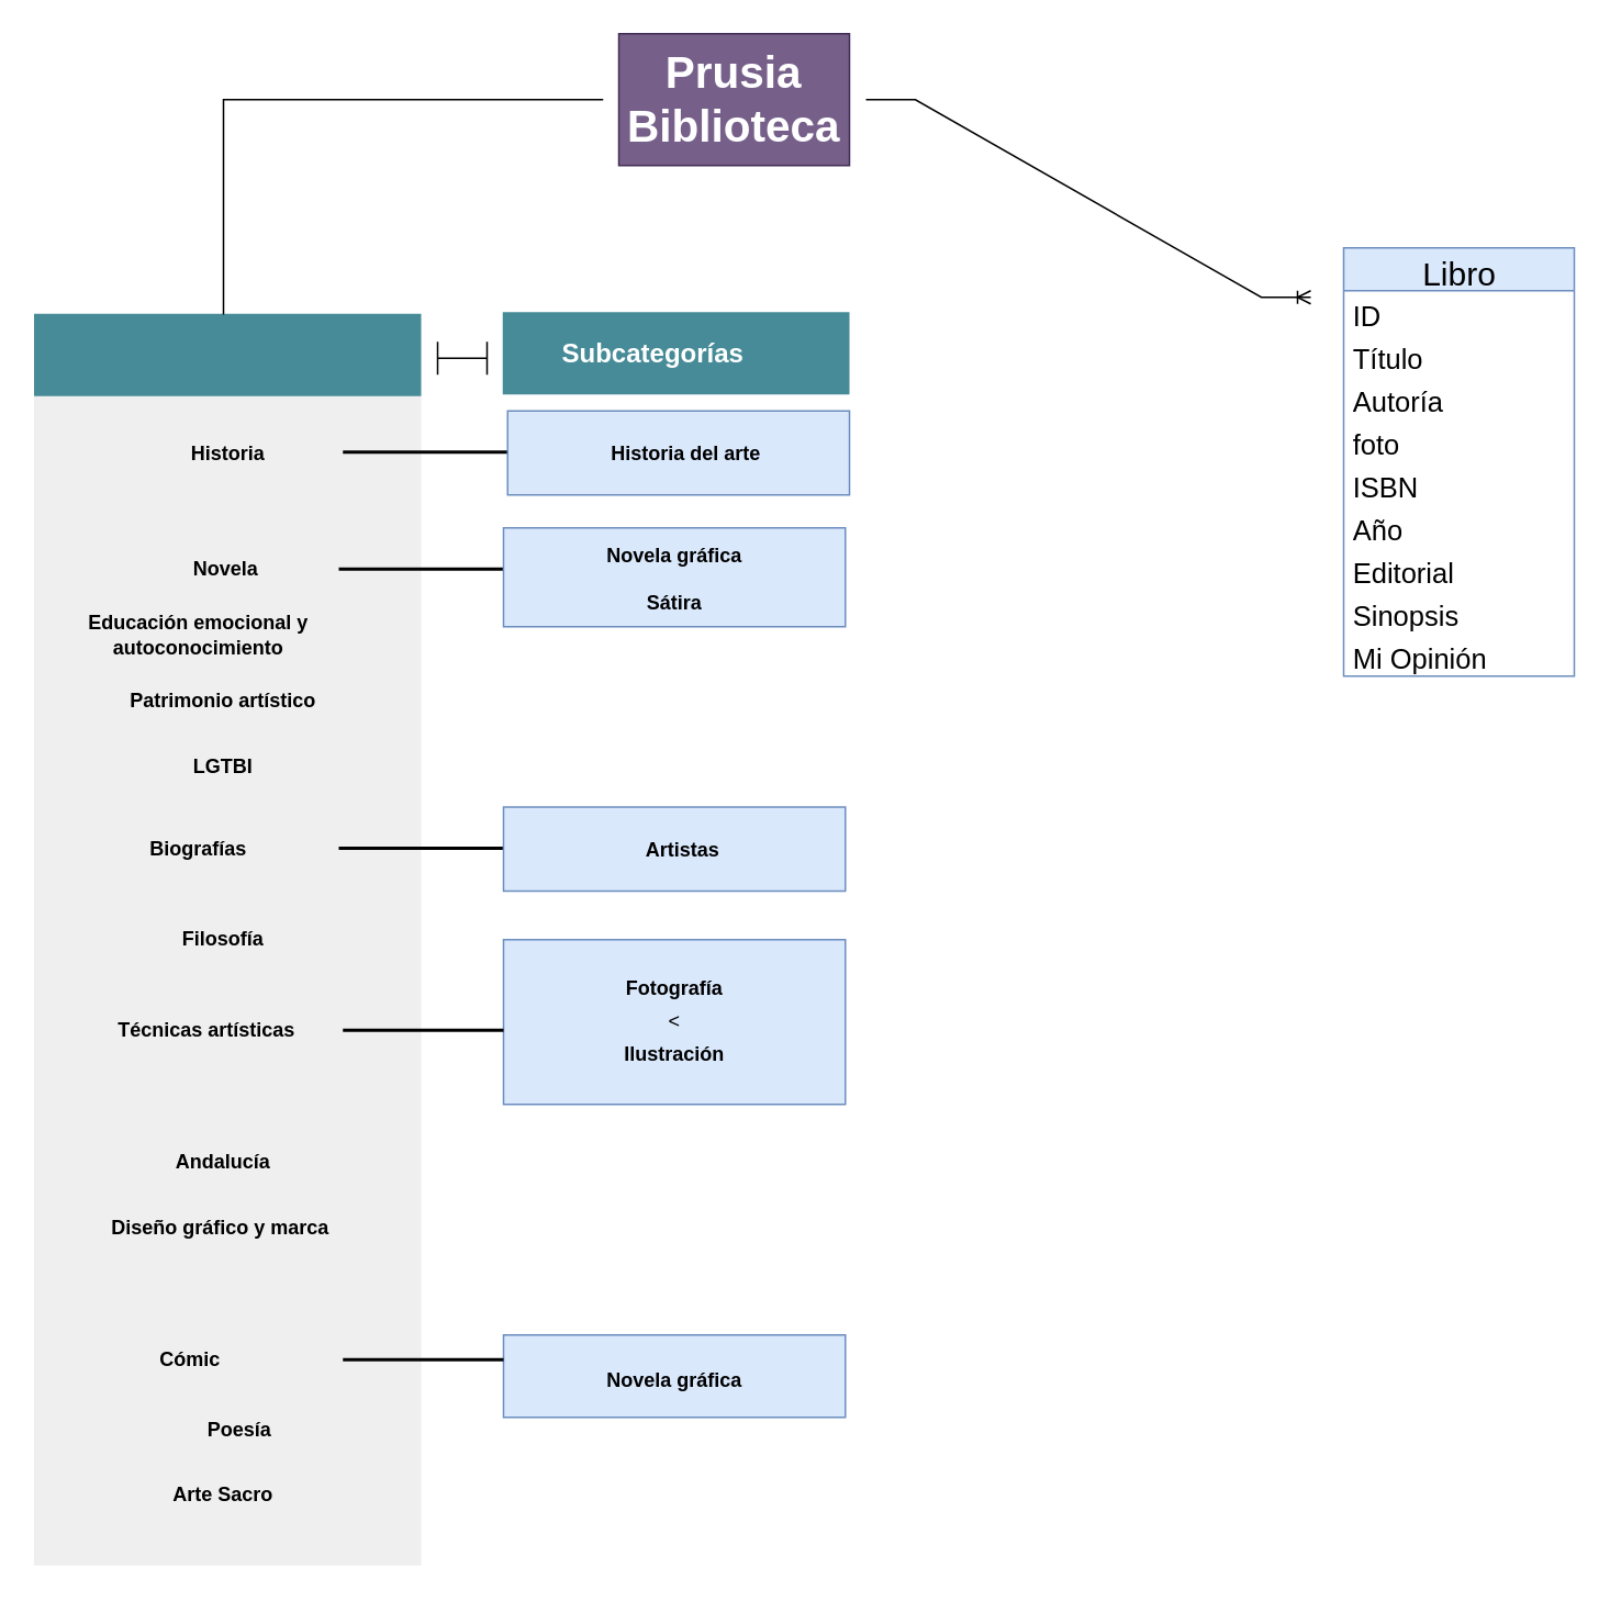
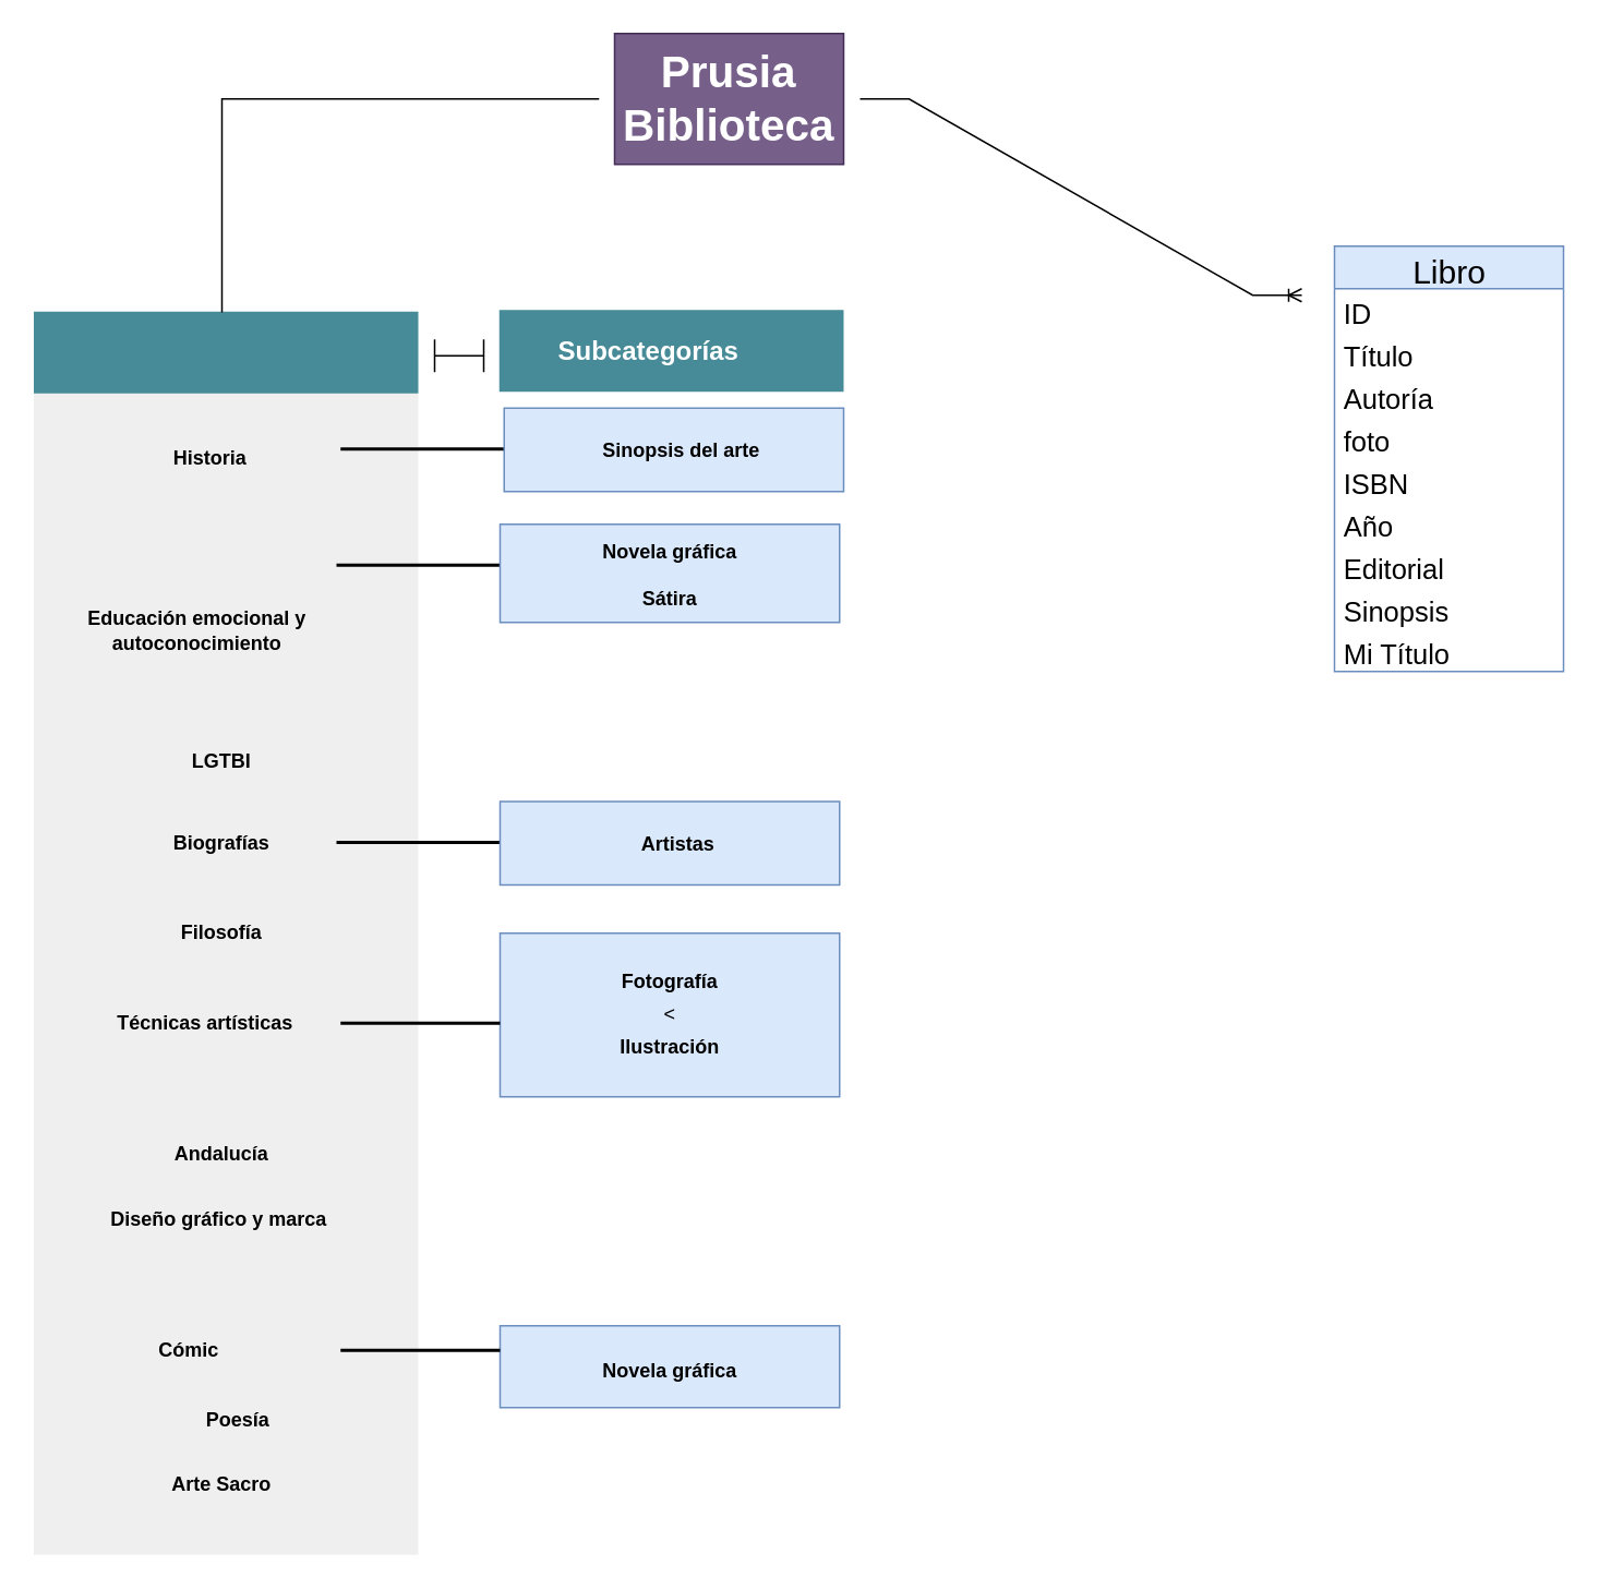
  <mxCell id="0" />
  <mxCell id="1" parent="0" />
  <mxCell id="2" value="&amp;lt;" style="rounded=0;whiteSpace=wrap;html=1;fillColor=#dae8fc;strokeColor=#6c8ebf;" parent="1" vertex="1"><mxGeometry x="305" y="570" width="207.5" height="100" as="geometry" /></mxCell>
  <mxCell id="3" value="" style="rounded=0;whiteSpace=wrap;html=1;fillColor=#EFEFF0;strokeColor=none;" parent="1" vertex="1"><mxGeometry x="20" y="240" width="235" height="710" as="geometry" /></mxCell>
  <mxCell id="4" value="&lt;b&gt;&lt;font style=&quot;font-size: 27px;&quot;&gt;Prusia Biblioteca&lt;/font&gt;&lt;/b&gt;" style="text;strokeColor=#432D57;align=center;fillColor=#76608a;html=1;verticalAlign=middle;whiteSpace=wrap;rounded=0;fontColor=#ffffff;" parent="1" vertex="1"><mxGeometry x="375" y="20" width="140" height="80" as="geometry" /></mxCell>
- <mxCell id="5" value="&lt;span style=&quot;&quot;&gt;&lt;b&gt;&amp;nbsp;Novela&lt;/b&gt;&lt;/span&gt;" style="text;strokeColor=none;align=center;fillColor=none;html=1;verticalAlign=middle;whiteSpace=wrap;rounded=0;" parent="1" vertex="1"><mxGeometry x="65" y="330" width="140" height="30" as="geometry" /></mxCell>
- <mxCell id="6" value="&lt;span style=&quot;&quot;&gt;&lt;b&gt;Historia&lt;/b&gt;&lt;/span&gt;" style="text;strokeColor=none;align=center;fillColor=none;html=1;verticalAlign=middle;whiteSpace=wrap;rounded=0;" parent="1" vertex="1"><mxGeometry x="67.5" y="260" width="140" height="30" as="geometry" /></mxCell>
+ <mxCell id="6" value="&lt;span style=&quot;&quot;&gt;&lt;b&gt;Historia&lt;/b&gt;&lt;/span&gt;" style="text;strokeColor=none;align=center;fillColor=none;html=1;verticalAlign=middle;whiteSpace=wrap;rounded=0;" parent="1" vertex="1"><mxGeometry x="57.5" y="265" width="140" height="30" as="geometry" /></mxCell>
  <mxCell id="7" value="&lt;span style=&quot;&quot;&gt;&lt;b&gt;Educación emocional y autoconocimiento&lt;/b&gt;&lt;/span&gt;" style="text;strokeColor=none;align=center;fillColor=none;html=1;verticalAlign=middle;whiteSpace=wrap;rounded=0;" parent="1" vertex="1"><mxGeometry x="50" y="370" width="140" height="30" as="geometry" /></mxCell>
- <mxCell id="8" value="&lt;span style=&quot;&quot;&gt;&lt;b&gt;Biografías&lt;/b&gt;&lt;/span&gt;" style="text;strokeColor=none;align=center;fillColor=none;html=1;verticalAlign=middle;whiteSpace=wrap;rounded=0;" parent="1" vertex="1"><mxGeometry x="50" y="500" width="140" height="30" as="geometry" /></mxCell>
+ <mxCell id="8" value="&lt;span style=&quot;&quot;&gt;&lt;b&gt;Biografías&lt;/b&gt;&lt;/span&gt;" style="text;strokeColor=none;align=center;fillColor=none;html=1;verticalAlign=middle;whiteSpace=wrap;rounded=0;" parent="1" vertex="1"><mxGeometry x="65" y="500" width="140" height="30" as="geometry" /></mxCell>
  <mxCell id="9" value="&lt;span style=&quot;&quot;&gt;&lt;b&gt;Técnicas artísticas&lt;/b&gt;&lt;/span&gt;" style="text;strokeColor=none;align=center;fillColor=none;html=1;verticalAlign=middle;whiteSpace=wrap;rounded=0;" parent="1" vertex="1"><mxGeometry x="55" y="610" width="140" height="30" as="geometry" /></mxCell>
- <mxCell id="10" value="&lt;span style=&quot;&quot;&gt;&lt;b&gt;Patrimonio artístico&lt;/b&gt;&lt;/span&gt;" style="text;strokeColor=none;align=center;fillColor=none;html=1;verticalAlign=middle;whiteSpace=wrap;rounded=0;" parent="1" vertex="1"><mxGeometry x="65" y="410" width="140" height="30" as="geometry" /></mxCell>
  <mxCell id="11" value="&lt;span style=&quot;&quot;&gt;&lt;b&gt;LGTBI&lt;/b&gt;&lt;/span&gt;" style="text;strokeColor=none;align=center;fillColor=none;html=1;verticalAlign=middle;whiteSpace=wrap;rounded=0;" parent="1" vertex="1"><mxGeometry x="65" y="450" width="140" height="30" as="geometry" /></mxCell>
  <mxCell id="12" value="&lt;span style=&quot;&quot;&gt;&lt;b&gt;Diseño gráfico y marca&amp;nbsp;&lt;/b&gt;&lt;/span&gt;" style="text;strokeColor=none;align=center;fillColor=none;html=1;verticalAlign=middle;whiteSpace=wrap;rounded=0;" parent="1" vertex="1"><mxGeometry x="65" y="730" width="140" height="30" as="geometry" /></mxCell>
  <mxCell id="13" value="&lt;span style=&quot;&quot;&gt;&lt;b&gt;Fotografía&lt;/b&gt;&lt;/span&gt;" style="text;strokeColor=none;align=center;fillColor=none;html=1;verticalAlign=middle;whiteSpace=wrap;rounded=0;" parent="1" vertex="1"><mxGeometry x="339" y="585" width="140" height="30" as="geometry" /></mxCell>
  <mxCell id="14" value="&lt;span style=&quot;&quot;&gt;&lt;b&gt;Ilustración&lt;/b&gt;&lt;/span&gt;" style="text;strokeColor=none;align=center;fillColor=none;html=1;verticalAlign=middle;whiteSpace=wrap;rounded=0;" parent="1" vertex="1"><mxGeometry x="339" y="625" width="140" height="30" as="geometry" /></mxCell>
  <mxCell id="15" value="&lt;span style=&quot;&quot;&gt;&lt;b&gt;Andalucía&lt;/b&gt;&lt;/span&gt;" style="text;strokeColor=none;align=center;fillColor=none;html=1;verticalAlign=middle;whiteSpace=wrap;rounded=0;" parent="1" vertex="1"><mxGeometry x="65" y="690" width="140" height="30" as="geometry" /></mxCell>
  <mxCell id="16" value="" style="rounded=0;whiteSpace=wrap;html=1;fillColor=#468B97;strokeColor=none;" parent="1" vertex="1"><mxGeometry x="20" y="190" width="235" height="50" as="geometry" /></mxCell>
  <mxCell id="17" style="edgeStyle=orthogonalEdgeStyle;rounded=0;orthogonalLoop=1;jettySize=auto;html=1;exitX=0.5;exitY=1;exitDx=0;exitDy=0;" parent="1" source="16" target="16" edge="1"><mxGeometry relative="1" as="geometry" /></mxCell>
  <mxCell id="18" value="" style="edgeStyle=entityRelationEdgeStyle;fontSize=12;html=1;endArrow=ERoneToMany;rounded=0;" parent="1" edge="1"><mxGeometry width="100" height="100" relative="1" as="geometry"><mxPoint x="525" y="60" as="sourcePoint" /><mxPoint x="795" y="180" as="targetPoint" /></mxGeometry></mxCell>
  <mxCell id="19" value="&lt;b&gt;Filosofía&lt;/b&gt;" style="text;strokeColor=none;align=center;fillColor=none;html=1;verticalAlign=middle;whiteSpace=wrap;rounded=0;" parent="1" vertex="1"><mxGeometry x="65" y="555" width="140" height="30" as="geometry" /></mxCell>
  <mxCell id="20" value="" style="rounded=0;whiteSpace=wrap;html=1;fillColor=#468B97;strokeColor=none;" parent="1" vertex="1"><mxGeometry x="304.5" y="189" width="210.5" height="50" as="geometry" /></mxCell>
  <mxCell id="21" value="&lt;span style=&quot;&quot;&gt;&lt;b&gt;&lt;font style=&quot;font-size: 16px;&quot; color=&quot;#ffffff&quot;&gt;Subcategorías&lt;/font&gt;&lt;/b&gt;&lt;/span&gt;" style="text;strokeColor=none;align=center;fillColor=none;html=1;verticalAlign=middle;whiteSpace=wrap;rounded=0;" parent="1" vertex="1"><mxGeometry x="326" y="199" width="140" height="30" as="geometry" /></mxCell>
  <mxCell id="22" value="" style="shape=crossbar;whiteSpace=wrap;html=1;rounded=1;" parent="1" vertex="1"><mxGeometry x="265" y="207" width="30" height="20" as="geometry" /></mxCell>
  <mxCell id="23" value="" style="shape=partialRectangle;whiteSpace=wrap;html=1;bottom=0;right=0;fillColor=none;" parent="1" vertex="1"><mxGeometry x="135" y="60" width="230" height="130" as="geometry" /></mxCell>
  <mxCell id="24" value="" style="line;strokeWidth=2;html=1;" parent="1" vertex="1"><mxGeometry x="207.5" y="620" width="97.5" height="10" as="geometry" /></mxCell>
  <mxCell id="25" value="" style="line;strokeWidth=2;html=1;" parent="1" vertex="1"><mxGeometry x="205" y="340" width="110" height="10" as="geometry" /></mxCell>
  <mxCell id="26" value="" style="rounded=0;whiteSpace=wrap;html=1;fillColor=#dae8fc;strokeColor=#6c8ebf;" parent="1" vertex="1"><mxGeometry x="305" y="320" width="207.5" height="60" as="geometry" /></mxCell>
  <mxCell id="27" value="&lt;span style=&quot;&quot;&gt;&lt;b&gt;Novela gráfica&lt;/b&gt;&lt;/span&gt;" style="text;strokeColor=none;align=center;fillColor=none;html=1;verticalAlign=middle;whiteSpace=wrap;rounded=0;" parent="1" vertex="1"><mxGeometry x="339" y="322" width="140" height="30" as="geometry" /></mxCell>
  <mxCell id="28" value="&lt;span style=&quot;&quot;&gt;&lt;b&gt;Sátira&lt;/b&gt;&lt;/span&gt;" style="text;strokeColor=none;align=center;fillColor=none;html=1;verticalAlign=middle;whiteSpace=wrap;rounded=0;" parent="1" vertex="1"><mxGeometry x="339" y="351" width="140" height="30" as="geometry" /></mxCell>
  <mxCell id="29" value="&lt;span style=&quot;&quot;&gt;&lt;b&gt;Cómic&lt;/b&gt;&lt;/span&gt;" style="text;strokeColor=none;align=center;fillColor=none;html=1;verticalAlign=middle;whiteSpace=wrap;rounded=0;" parent="1" vertex="1"><mxGeometry x="45" y="810" width="140" height="30" as="geometry" /></mxCell>
  <mxCell id="30" value="" style="rounded=0;whiteSpace=wrap;html=1;fillColor=#dae8fc;strokeColor=#6c8ebf;" parent="1" vertex="1"><mxGeometry x="305" y="810" width="207.5" height="50" as="geometry" /></mxCell>
  <mxCell id="31" value="&lt;span style=&quot;&quot;&gt;&lt;b&gt;Novela gráfica&lt;/b&gt;&lt;/span&gt;" style="text;strokeColor=none;align=center;fillColor=none;html=1;verticalAlign=middle;whiteSpace=wrap;rounded=0;" parent="1" vertex="1"><mxGeometry x="339" y="823" width="140" height="30" as="geometry" /></mxCell>
  <mxCell id="32" value="" style="line;strokeWidth=2;html=1;" parent="1" vertex="1"><mxGeometry x="207.5" y="820" width="97.5" height="10" as="geometry" /></mxCell>
  <mxCell id="33" value="&lt;span style=&quot;&quot;&gt;&lt;b&gt;Poesía&lt;/b&gt;&lt;/span&gt;" style="text;strokeColor=none;align=center;fillColor=none;html=1;verticalAlign=middle;whiteSpace=wrap;rounded=0;" parent="1" vertex="1"><mxGeometry x="75" y="853" width="140" height="30" as="geometry" /></mxCell>
  <mxCell id="34" value="" style="line;strokeWidth=2;html=1;" parent="1" vertex="1"><mxGeometry x="207.5" y="269" width="110" height="10" as="geometry" /></mxCell>
  <mxCell id="35" value="" style="rounded=0;whiteSpace=wrap;html=1;fillColor=#dae8fc;strokeColor=#6c8ebf;" parent="1" vertex="1"><mxGeometry x="307.5" y="249" width="207.5" height="51" as="geometry" /></mxCell>
- <mxCell id="36" value="&lt;span style=&quot;&quot;&gt;&lt;b&gt;Historia del arte&lt;/b&gt;&lt;/span&gt;" style="text;strokeColor=none;align=center;fillColor=none;html=1;verticalAlign=middle;whiteSpace=wrap;rounded=0;" parent="1" vertex="1"><mxGeometry x="346" y="260" width="140" height="30" as="geometry" /></mxCell>
+ <mxCell id="36" value="&lt;span style=&quot;&quot;&gt;&lt;b&gt;Sinopsis del arte&lt;/b&gt;&lt;/span&gt;" style="text;strokeColor=none;align=center;fillColor=none;html=1;verticalAlign=middle;whiteSpace=wrap;rounded=0;" parent="1" vertex="1"><mxGeometry x="346" y="260" width="140" height="30" as="geometry" /></mxCell>
  <mxCell id="37" value="" style="line;strokeWidth=2;html=1;" parent="1" vertex="1"><mxGeometry x="205" y="509.5" width="110" height="10" as="geometry" /></mxCell>
  <mxCell id="38" value="" style="rounded=0;whiteSpace=wrap;html=1;fillColor=#dae8fc;strokeColor=#6c8ebf;" parent="1" vertex="1"><mxGeometry x="305" y="489.5" width="207.5" height="51" as="geometry" /></mxCell>
  <mxCell id="39" value="&lt;span style=&quot;&quot;&gt;&lt;b&gt;Artistas&lt;/b&gt;&lt;/span&gt;" style="text;strokeColor=none;align=center;fillColor=none;html=1;verticalAlign=middle;whiteSpace=wrap;rounded=0;" parent="1" vertex="1"><mxGeometry x="343.5" y="500.5" width="140" height="30" as="geometry" /></mxCell>
  <mxCell id="40" value="Libro" style="swimlane;fontStyle=0;childLayout=stackLayout;horizontal=1;startSize=26;fillColor=#dae8fc;horizontalStack=0;resizeParent=1;resizeParentMax=0;resizeLast=0;collapsible=1;marginBottom=0;html=1;strokeColor=#6c8ebf;fontSize=20;spacing=5;spacingTop=3;" parent="1" vertex="1"><mxGeometry x="815" y="150" width="140" height="260" as="geometry"><mxRectangle x="710" y="600.5" width="70" height="30" as="alternateBounds" /></mxGeometry></mxCell>
  <mxCell id="41" value="ID" style="text;strokeColor=none;fillColor=none;align=left;verticalAlign=top;spacingLeft=4;spacingRight=4;overflow=hidden;rotatable=0;points=[[0,0.5],[1,0.5]];portConstraint=eastwest;whiteSpace=wrap;html=1;fontSize=17;" parent="40" vertex="1"><mxGeometry y="26" width="140" height="26" as="geometry" /></mxCell>
  <mxCell id="42" value="Título" style="text;strokeColor=none;fillColor=none;align=left;verticalAlign=top;spacingLeft=4;spacingRight=4;overflow=hidden;rotatable=0;points=[[0,0.5],[1,0.5]];portConstraint=eastwest;whiteSpace=wrap;html=1;fontSize=17;" parent="40" vertex="1"><mxGeometry y="52" width="140" height="26" as="geometry" /></mxCell>
  <mxCell id="43" value="Autoría" style="text;strokeColor=none;fillColor=none;align=left;verticalAlign=top;spacingLeft=4;spacingRight=4;overflow=hidden;rotatable=0;points=[[0,0.5],[1,0.5]];portConstraint=eastwest;whiteSpace=wrap;html=1;fontSize=17;" parent="40" vertex="1"><mxGeometry y="78" width="140" height="26" as="geometry" /></mxCell>
  <mxCell id="44" value="foto" style="text;strokeColor=none;fillColor=none;align=left;verticalAlign=top;spacingLeft=4;spacingRight=4;overflow=hidden;rotatable=0;points=[[0,0.5],[1,0.5]];portConstraint=eastwest;whiteSpace=wrap;html=1;fontSize=17;" parent="40" vertex="1"><mxGeometry y="104" width="140" height="26" as="geometry" /></mxCell>
  <mxCell id="45" value="ISBN" style="text;strokeColor=none;fillColor=none;align=left;verticalAlign=top;spacingLeft=4;spacingRight=4;overflow=hidden;rotatable=0;points=[[0,0.5],[1,0.5]];portConstraint=eastwest;whiteSpace=wrap;html=1;fontSize=17;" parent="40" vertex="1"><mxGeometry y="130" width="140" height="26" as="geometry" /></mxCell>
  <mxCell id="46" value="Año" style="text;strokeColor=none;fillColor=none;align=left;verticalAlign=top;spacingLeft=4;spacingRight=4;overflow=hidden;rotatable=0;points=[[0,0.5],[1,0.5]];portConstraint=eastwest;whiteSpace=wrap;html=1;fontSize=17;" parent="40" vertex="1"><mxGeometry y="156" width="140" height="26" as="geometry" /></mxCell>
  <mxCell id="47" value="Editorial" style="text;strokeColor=none;fillColor=none;align=left;verticalAlign=top;spacingLeft=4;spacingRight=4;overflow=hidden;rotatable=0;points=[[0,0.5],[1,0.5]];portConstraint=eastwest;whiteSpace=wrap;html=1;fontSize=17;" parent="40" vertex="1"><mxGeometry y="182" width="140" height="26" as="geometry" /></mxCell>
  <mxCell id="48" value="Sinopsis" style="text;strokeColor=none;fillColor=none;align=left;verticalAlign=top;spacingLeft=4;spacingRight=4;overflow=hidden;rotatable=0;points=[[0,0.5],[1,0.5]];portConstraint=eastwest;whiteSpace=wrap;html=1;fontSize=17;" parent="40" vertex="1"><mxGeometry y="208" width="140" height="26" as="geometry" /></mxCell>
- <mxCell id="49" value="Mi Opinión" style="text;strokeColor=none;fillColor=none;align=left;verticalAlign=top;spacingLeft=4;spacingRight=4;overflow=hidden;rotatable=0;points=[[0,0.5],[1,0.5]];portConstraint=eastwest;whiteSpace=wrap;html=1;fontSize=17;" parent="40" vertex="1"><mxGeometry y="234" width="140" height="26" as="geometry" /></mxCell>
+ <mxCell id="49" value="Mi Título" style="text;strokeColor=none;fillColor=none;align=left;verticalAlign=top;spacingLeft=4;spacingRight=4;overflow=hidden;rotatable=0;points=[[0,0.5],[1,0.5]];portConstraint=eastwest;whiteSpace=wrap;html=1;fontSize=17;" parent="40" vertex="1"><mxGeometry y="234" width="140" height="26" as="geometry" /></mxCell>
  <mxCell id="50" value="&lt;span style=&quot;&quot;&gt;&lt;b&gt;Arte Sacro&lt;/b&gt;&lt;/span&gt;" style="text;strokeColor=none;align=center;fillColor=none;html=1;verticalAlign=middle;whiteSpace=wrap;rounded=0;" parent="1" vertex="1"><mxGeometry x="65" y="892" width="140" height="30" as="geometry" /></mxCell>
